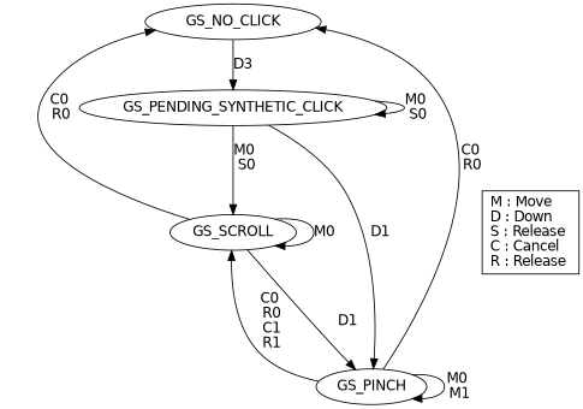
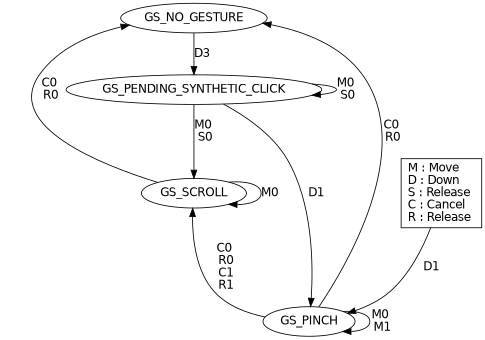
  digraph {
    fontname="DejaVu Sans"
    node [fontname="DejaVu Sans"]
    edge [fontname="DejaVu Sans"]
-   GS_NO_GESTURE [label=GS_NO_CLICK]
+   GS_NO_GESTURE
    GS_PENDING_SYNTHETIC_CLICK
    GS_SCROLL
    GS_PINCH
    n5 [label="{   M : Move          \lD : Down          \lS : Release    \lC : Cancel        \lR : Release       \l}" shape=record]
    subgraph sub_1 {
      GS_NO_GESTURE
      GS_PENDING_SYNTHETIC_CLICK
      GS_SCROLL
    }
    GS_NO_GESTURE -> GS_PENDING_SYNTHETIC_CLICK [label=D3]
    GS_PENDING_SYNTHETIC_CLICK -> GS_PENDING_SYNTHETIC_CLICK [label="M0\n S0"]
    GS_PENDING_SYNTHETIC_CLICK -> GS_SCROLL [label="M0\n S0"]
    GS_PENDING_SYNTHETIC_CLICK -> GS_PINCH [label=D1]
    GS_SCROLL -> GS_NO_GESTURE [label="C0\n R0\n"]
    GS_SCROLL -> GS_SCROLL [label=M0]
-   GS_SCROLL -> GS_PINCH [label=D1]
+   n5 -> GS_PINCH [label=D1]
    GS_PINCH -> GS_NO_GESTURE [label="C0\n R0"]
    GS_PINCH -> GS_SCROLL [label="C0\n R0\n C1\n R1"]
    GS_PINCH -> GS_PINCH [label="M0\n M1"]
  }
